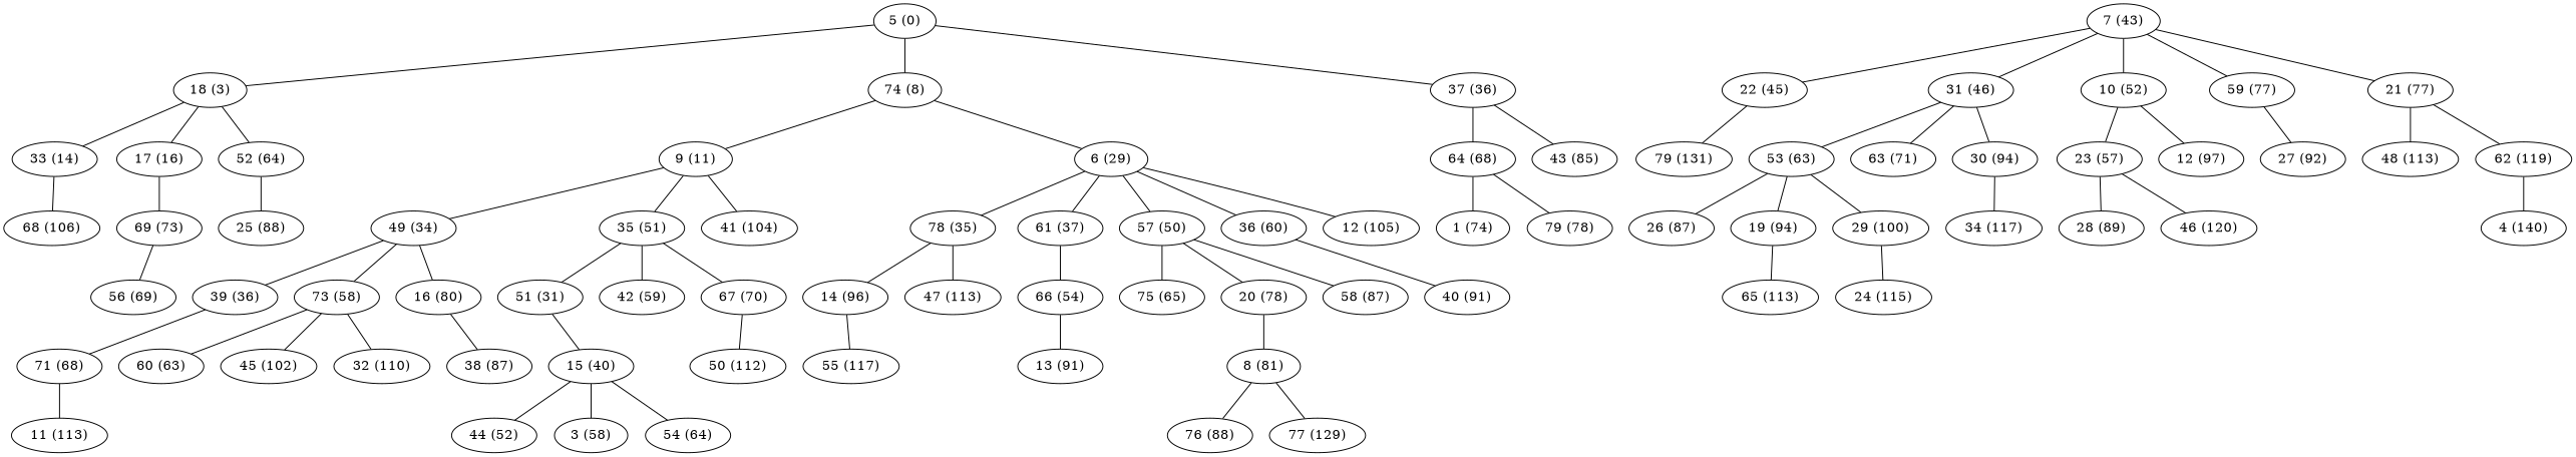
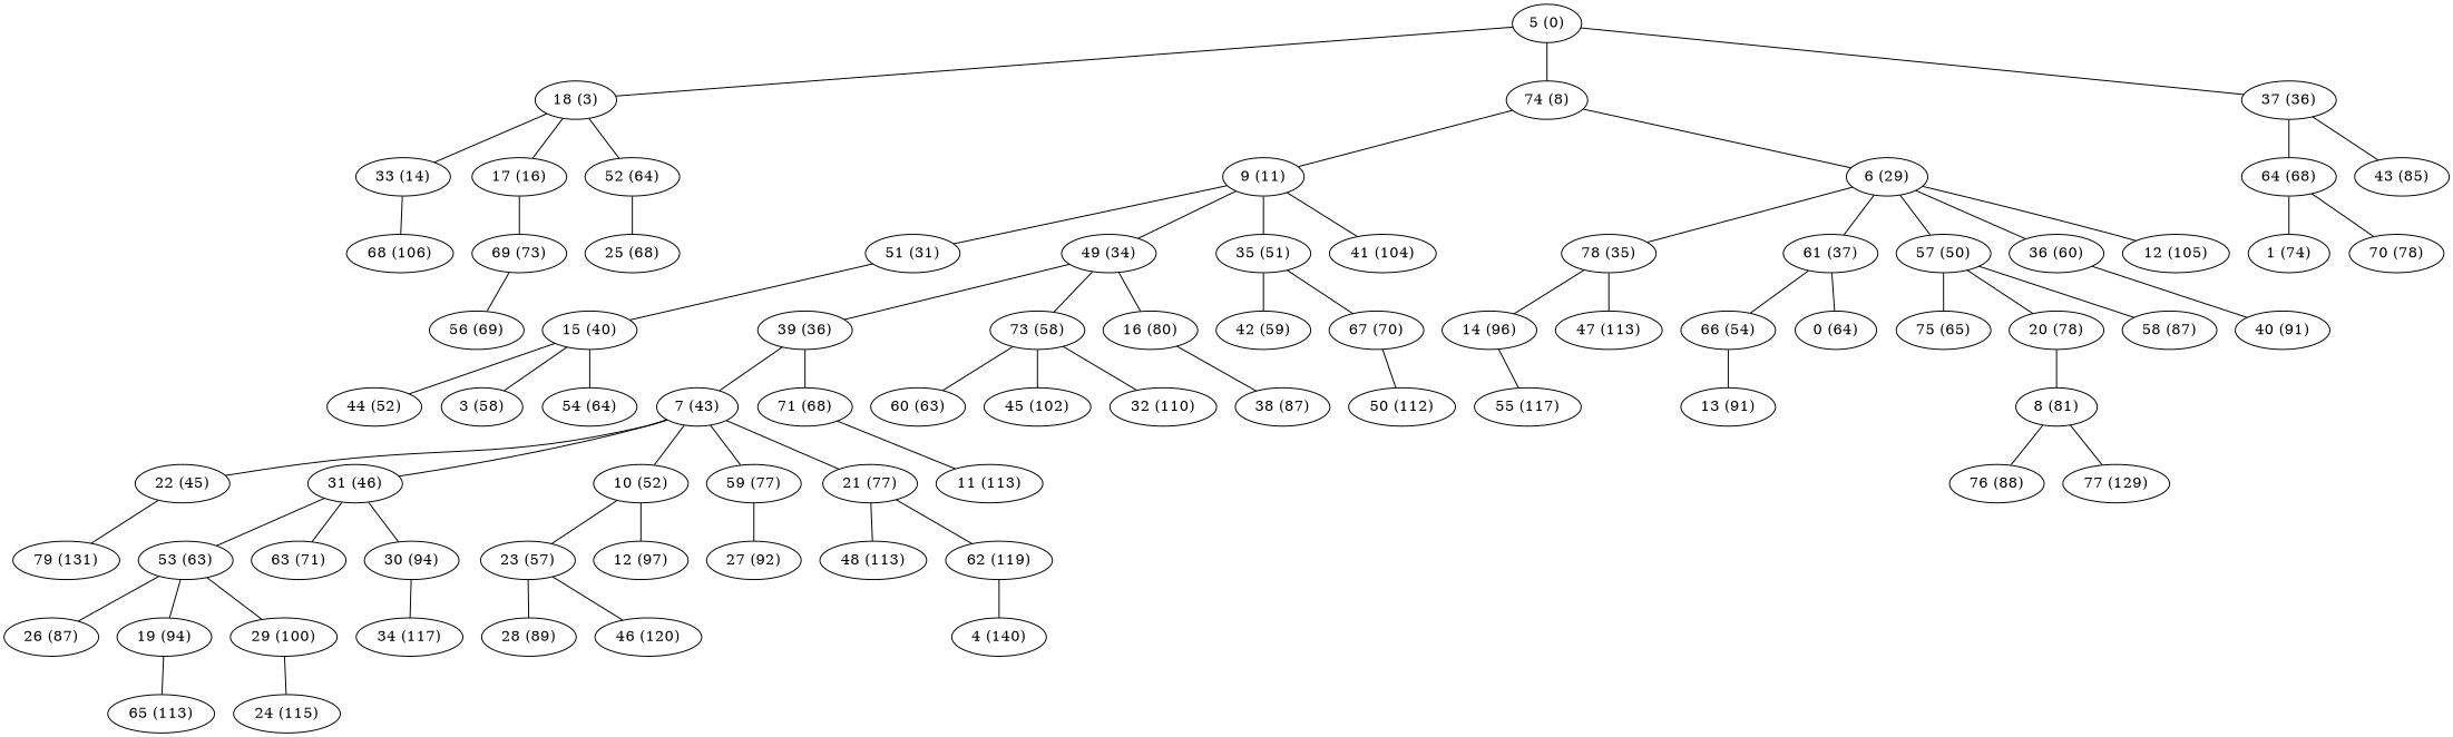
  graph {
    "5 (0)"
    "18 (3)"
    "74 (8)"
    "37 (36)"
    "33 (14)"
    "17 (16)"
    "52 (64)"
    "9 (11)"
    "6 (29)"
    "64 (68)"
    "43 (85)"
    "68 (106)"
    "69 (73)"
-   "25 (68)" [label="25 (88)"]
+   "25 (68)"
    "51 (31)"
    "49 (34)"
    "35 (51)"
    "41 (104)"
    "78 (35)"
    "61 (37)"
    "57 (50)"
    "36 (60)"
    "12 (105)"
    "15 (40)"
    "39 (36)"
    "73 (58)"
    "16 (80)"
    "42 (59)"
    "67 (70)"
    "56 (69)"
    "14 (96)"
    "47 (113)"
    "66 (54)"
+   "0 (64)"
    "75 (65)"
    "20 (78)"
    "58 (87)"
    "40 (91)"
    "44 (52)"
    "3 (58)"
    "54 (64)"
    "7 (43)"
    "71 (68)"
    "60 (63)"
    "45 (102)"
    "32 (110)"
    "38 (87)"
    "55 (117)"
    "22 (45)"
    "31 (46)"
    "10 (52)"
    "59 (77)"
    "21 (77)"
    "11 (113)"
    "1 (74)"
-   "70 (78)" [label="79 (78)"]
+   "70 (78)"
    "13 (91)"
    "79 (131)"
    "53 (63)"
    "63 (71)"
    "30 (94)"
    "23 (57)"
    n63 [label="12 (97)"]
    "27 (92)"
    "48 (113)"
    "62 (119)"
    "26 (87)"
    "19 (94)"
    "29 (100)"
    "34 (117)"
    "8 (81)"
    "50 (112)"
    "28 (89)"
    "46 (120)"
    "65 (113)"
    "24 (115)"
    "4 (140)"
    "76 (88)"
    "77 (129)"
    "5 (0)" -- "18 (3)"
    "5 (0)" -- "74 (8)"
    "5 (0)" -- "37 (36)"
    "18 (3)" -- "33 (14)"
    "18 (3)" -- "17 (16)"
    "18 (3)" -- "52 (64)"
    "74 (8)" -- "9 (11)"
    "74 (8)" -- "6 (29)"
    "37 (36)" -- "64 (68)"
    "37 (36)" -- "43 (85)"
    "33 (14)" -- "68 (106)"
    "17 (16)" -- "69 (73)"
    "52 (64)" -- "25 (68)"
-   "35 (51)" -- "51 (31)"
+   "9 (11)" -- "51 (31)"
    "9 (11)" -- "49 (34)"
    "9 (11)" -- "35 (51)"
    "9 (11)" -- "41 (104)"
    "6 (29)" -- "78 (35)"
    "6 (29)" -- "61 (37)"
    "6 (29)" -- "57 (50)"
    "6 (29)" -- "36 (60)"
    "6 (29)" -- "12 (105)"
    "64 (68)" -- "1 (74)"
    "64 (68)" -- "70 (78)"
    "69 (73)" -- "56 (69)"
    "51 (31)" -- "15 (40)"
    "49 (34)" -- "39 (36)"
    "49 (34)" -- "73 (58)"
    "49 (34)" -- "16 (80)"
    "35 (51)" -- "42 (59)"
    "35 (51)" -- "67 (70)"
    "78 (35)" -- "14 (96)"
    "78 (35)" -- "47 (113)"
    "61 (37)" -- "66 (54)"
+   "61 (37)" -- "0 (64)"
    "57 (50)" -- "75 (65)"
    "57 (50)" -- "20 (78)"
    "57 (50)" -- "58 (87)"
    "36 (60)" -- "40 (91)"
    "15 (40)" -- "44 (52)"
    "15 (40)" -- "3 (58)"
    "15 (40)" -- "54 (64)"
+   "39 (36)" -- "7 (43)"
    "39 (36)" -- "71 (68)"
    "73 (58)" -- "60 (63)"
    "73 (58)" -- "45 (102)"
    "73 (58)" -- "32 (110)"
    "16 (80)" -- "38 (87)"
    "67 (70)" -- "50 (112)"
    "14 (96)" -- "55 (117)"
    "66 (54)" -- "13 (91)"
    "20 (78)" -- "8 (81)"
    "7 (43)" -- "22 (45)"
    "7 (43)" -- "31 (46)"
    "7 (43)" -- "10 (52)"
    "7 (43)" -- "59 (77)"
    "7 (43)" -- "21 (77)"
    "71 (68)" -- "11 (113)"
    "22 (45)" -- "79 (131)"
    "31 (46)" -- "53 (63)"
    "31 (46)" -- "63 (71)"
    "31 (46)" -- "30 (94)"
    "10 (52)" -- "23 (57)"
    "10 (52)" -- n63
    "59 (77)" -- "27 (92)"
    "21 (77)" -- "48 (113)"
    "21 (77)" -- "62 (119)"
    "53 (63)" -- "26 (87)"
    "53 (63)" -- "19 (94)"
    "53 (63)" -- "29 (100)"
    "30 (94)" -- "34 (117)"
    "23 (57)" -- "28 (89)"
    "23 (57)" -- "46 (120)"
    "62 (119)" -- "4 (140)"
    "19 (94)" -- "65 (113)"
    "29 (100)" -- "24 (115)"
    "8 (81)" -- "76 (88)"
    "8 (81)" -- "77 (129)"
  }
